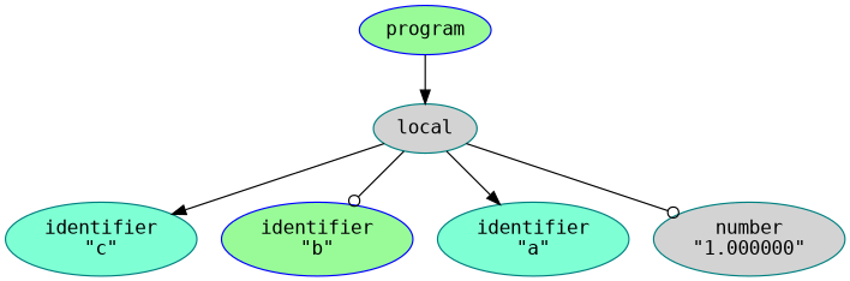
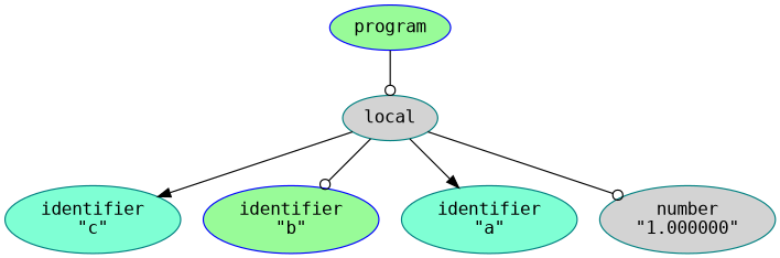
  digraph {
    node [fontname=Monospace style=filled fillcolor=palegreen color=teal]
    edge [arrowhead=odot]
    n1 [label=program color=blue]
    n2 [label=local fillcolor=lightgrey]
    n3 [label="identifier\n\"c\"" fillcolor=aquamarine]
    n4 [label="identifier\n\"b\"" color=blue]
    n5 [label="identifier\n\"a\"" fillcolor=aquamarine]
    n6 [label="number\n\"1.000000\"" fillcolor=lightgrey]
-   n1 -> n2 [arrowhead=normal]
+   n1 -> n2
    n2 -> n3 [arrowhead=normal]
    n2 -> n4
    n2 -> n5 [arrowhead=normal]
    n2 -> n6
  }
